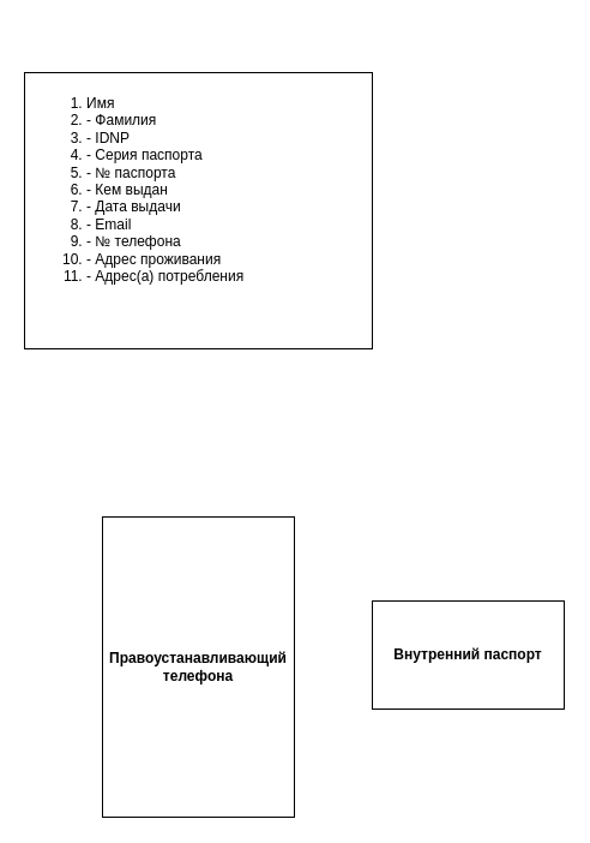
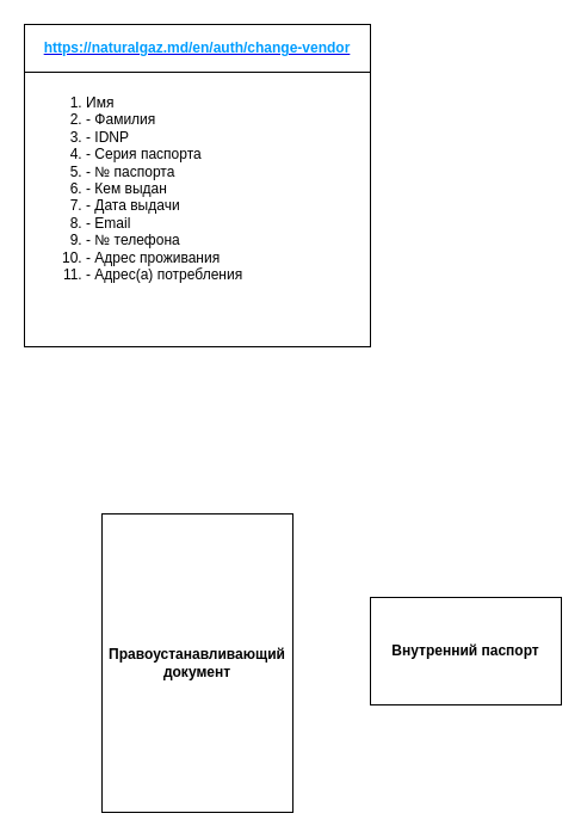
  <mxCell id="0" />
  <mxCell id="1" parent="0" />
  <mxCell id="2" value="Внутренний паспорт" style="rounded=0;whiteSpace=wrap;html=1;fontStyle=1" vertex="1" parent="1"><mxGeometry x="310" y="500" width="160" height="90" as="geometry" /></mxCell>
- <mxCell id="3" value="&lt;b&gt;Правоустанавливающий телефона&lt;/b&gt;" style="rounded=0;whiteSpace=wrap;html=1;" vertex="1" parent="1"><mxGeometry x="85" y="430" width="160" height="250" as="geometry" /></mxCell>
+ <mxCell id="3" value="&lt;b&gt;Правоустанавливающий документ&lt;/b&gt;" style="rounded=0;whiteSpace=wrap;html=1;" vertex="1" parent="1"><mxGeometry x="85" y="430" width="160" height="250" as="geometry" /></mxCell>
  <mxCell id="4" value="" style="group" vertex="1" connectable="0" parent="1"><mxGeometry x="20" y="20" width="290" height="270" as="geometry" /></mxCell>
+ <mxCell id="5" value="&lt;a style=&quot;&quot; href=&quot;https://naturalgaz.md/en/auth/change-vendor&quot;&gt;&lt;font style=&quot;color: light-dark(rgb(0, 157, 255), rgb(237, 237, 237));&quot;&gt;&lt;b style=&quot;&quot;&gt;https://naturalgaz.md/en/auth/change-vendor&lt;/b&gt;&lt;/font&gt;&lt;/a&gt;" style="rounded=0;whiteSpace=wrap;html=1;movable=1;resizable=1;rotatable=1;deletable=1;editable=1;locked=0;connectable=1;" vertex="1" parent="4"><mxGeometry width="290" height="40" as="geometry" /></mxCell>
  <mxCell id="6" value="&lt;ol&gt;&lt;li&gt;Имя&lt;/li&gt;&lt;li&gt;- Фамилия&lt;/li&gt;&lt;li&gt;- IDNP&lt;/li&gt;&lt;li&gt;- Серия паспорта&lt;/li&gt;&lt;li&gt;- № паспорта&lt;/li&gt;&lt;li&gt;- Кем выдан&lt;/li&gt;&lt;li&gt;- Дата выдачи&lt;/li&gt;&lt;li&gt;- Email&lt;/li&gt;&lt;li&gt;- № телефона&lt;/li&gt;&lt;li&gt;- Адрес проживания&lt;/li&gt;&lt;li&gt;- Адрес(а) потребления&lt;/li&gt;&lt;/ol&gt;" style="rounded=0;whiteSpace=wrap;html=1;align=left;verticalAlign=top;spacingLeft=10;movable=1;resizable=1;rotatable=1;deletable=1;editable=1;locked=0;connectable=1;" vertex="1" parent="4"><mxGeometry y="40" width="290" height="230" as="geometry" /></mxCell>
